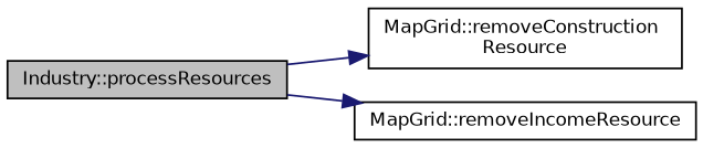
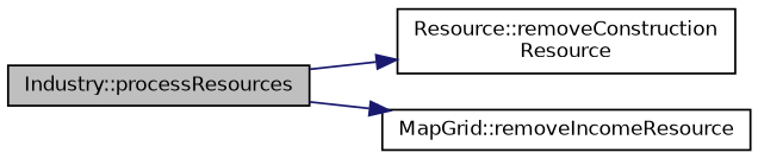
  digraph {
    rankdir=LR
    node [color=black fillcolor=white fontname=Helvetica fontsize=10 shape=record style=filled]
    edge [color=midnightblue fontname=Helvetica fontsize=10 labelfontname=Helvetica labelfontsize=10 style=solid]
    n1 [fillcolor=grey75 fontcolor=black height=0.2 label="Industry::processResources" width=0.4]
-   n2 [height=0.2 label="MapGrid::removeConstruction\lResource" width=0.4]
+   n2 [height=0.2 label="Resource::removeConstruction\lResource" width=0.4]
    n3 [height=0.2 label="MapGrid::removeIncomeResource" width=0.4]
    n1 -> n2
    n1 -> n3
  }
